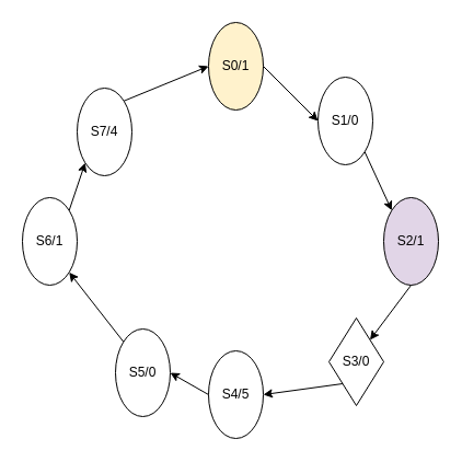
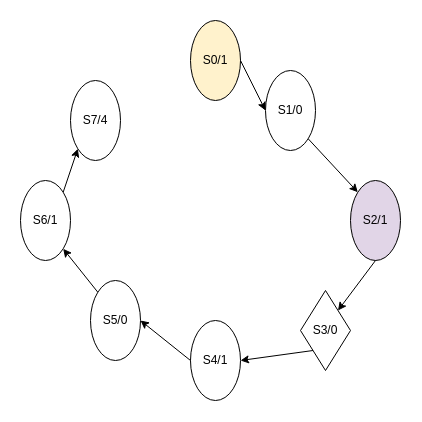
  <mxCell id="0" />
  <mxCell id="1" parent="0" />
  <mxCell id="2" value="S0/1" style="ellipse;whiteSpace=wrap;html=1;fillColor=#fff2cc;" vertex="1" parent="1"><mxGeometry x="190" y="20" width="50" height="80" as="geometry" /></mxCell>
- <mxCell id="3" value="S1/0" style="ellipse;whiteSpace=wrap;html=1;" vertex="1" parent="1"><mxGeometry x="290" y="70" width="50" height="80" as="geometry" /></mxCell>
+ <mxCell id="3" value="S1/0" style="ellipse;whiteSpace=wrap;html=1;" vertex="1" parent="1"><mxGeometry x="265" y="70" width="50" height="80" as="geometry" /></mxCell>
  <mxCell id="4" value="S2/1" style="ellipse;whiteSpace=wrap;html=1;fillColor=#e1d5e7;" vertex="1" parent="1"><mxGeometry x="350" y="180" width="50" height="80" as="geometry" /></mxCell>
- <mxCell id="5" value="S4/5" style="ellipse;whiteSpace=wrap;html=1;" vertex="1" parent="1"><mxGeometry x="190" y="320" width="50" height="80" as="geometry" /></mxCell>
+ <mxCell id="5" value="S4/1" style="ellipse;whiteSpace=wrap;html=1;" vertex="1" parent="1"><mxGeometry x="190" y="320" width="50" height="80" as="geometry" /></mxCell>
  <mxCell id="6" value="S7/4" style="ellipse;whiteSpace=wrap;html=1;" vertex="1" parent="1"><mxGeometry x="70" y="80" width="50" height="80" as="geometry" /></mxCell>
  <mxCell id="7" value="S6/1" style="ellipse;whiteSpace=wrap;html=1;" vertex="1" parent="1"><mxGeometry x="20" y="180" width="50" height="80" as="geometry" /></mxCell>
- <mxCell id="8" value="S5/0" style="ellipse;whiteSpace=wrap;html=1;" vertex="1" parent="1"><mxGeometry x="105" y="300" width="50" height="80" as="geometry" /></mxCell>
+ <mxCell id="8" value="S5/0" style="ellipse;whiteSpace=wrap;html=1;" vertex="1" parent="1"><mxGeometry x="90" y="280" width="50" height="80" as="geometry" /></mxCell>
  <mxCell id="9" value="S3/0" style="rhombus;whiteSpace=wrap;html=1;" vertex="1" parent="1"><mxGeometry x="300" y="290" width="50" height="80" as="geometry" /></mxCell>
  <mxCell id="10" value="" style="endArrow=classic;html=1;rounded=0;exitX=1;exitY=0.5;exitDx=0;exitDy=0;entryX=0;entryY=0.5;entryDx=0;entryDy=0;" edge="1" parent="1" source="2" target="3"><mxGeometry width="50" height="50" relative="1" as="geometry"><mxPoint x="190" y="240" as="sourcePoint" /><mxPoint x="240" y="190" as="targetPoint" /></mxGeometry></mxCell>
  <mxCell id="11" value="" style="endArrow=classic;html=1;rounded=0;exitX=1;exitY=1;exitDx=0;exitDy=0;entryX=0;entryY=0;entryDx=0;entryDy=0;" edge="1" parent="1" source="3" target="4"><mxGeometry width="50" height="50" relative="1" as="geometry"><mxPoint x="360" y="120" as="sourcePoint" /><mxPoint x="410" y="170" as="targetPoint" /></mxGeometry></mxCell>
  <mxCell id="12" value="" style="endArrow=classic;html=1;rounded=0;exitX=0.5;exitY=1;exitDx=0;exitDy=0;entryX=1;entryY=0;entryDx=0;entryDy=0;" edge="1" parent="1" source="4" target="9"><mxGeometry width="50" height="50" relative="1" as="geometry"><mxPoint x="340" y="260" as="sourcePoint" /><mxPoint x="390" y="310" as="targetPoint" /></mxGeometry></mxCell>
  <mxCell id="13" value="" style="endArrow=classic;html=1;rounded=0;exitX=0;exitY=1;exitDx=0;exitDy=0;entryX=1;entryY=0.5;entryDx=0;entryDy=0;" edge="1" parent="1" source="9" target="5"><mxGeometry width="50" height="50" relative="1" as="geometry"><mxPoint x="240" y="350" as="sourcePoint" /><mxPoint x="290" y="400" as="targetPoint" /></mxGeometry></mxCell>
  <mxCell id="14" value="" style="endArrow=classic;html=1;rounded=0;exitX=0;exitY=0.5;exitDx=0;exitDy=0;entryX=1;entryY=0.5;entryDx=0;entryDy=0;" edge="1" parent="1" source="5" target="8"><mxGeometry width="50" height="50" relative="1" as="geometry"><mxPoint x="280" y="100" as="sourcePoint" /><mxPoint x="330" y="150" as="targetPoint" /></mxGeometry></mxCell>
  <mxCell id="15" value="" style="endArrow=classic;html=1;rounded=0;exitX=0;exitY=0;exitDx=0;exitDy=0;entryX=1;entryY=1;entryDx=0;entryDy=0;" edge="1" parent="1" source="8" target="7"><mxGeometry width="50" height="50" relative="1" as="geometry"><mxPoint x="290" y="110" as="sourcePoint" /><mxPoint x="340" y="160" as="targetPoint" /></mxGeometry></mxCell>
  <mxCell id="16" value="" style="endArrow=classic;html=1;rounded=0;exitX=1;exitY=0;exitDx=0;exitDy=0;entryX=0;entryY=1;entryDx=0;entryDy=0;" edge="1" parent="1" source="7" target="6"><mxGeometry width="50" height="50" relative="1" as="geometry"><mxPoint x="300" y="120" as="sourcePoint" /><mxPoint x="350" y="170" as="targetPoint" /></mxGeometry></mxCell>
- <mxCell id="17" value="" style="endArrow=classic;html=1;rounded=0;exitX=1;exitY=0;exitDx=0;exitDy=0;entryX=0;entryY=0.5;entryDx=0;entryDy=0;" edge="1" parent="1" source="6" target="2"><mxGeometry width="50" height="50" relative="1" as="geometry"><mxPoint x="310" y="130" as="sourcePoint" /><mxPoint x="360" y="180" as="targetPoint" /></mxGeometry></mxCell>
